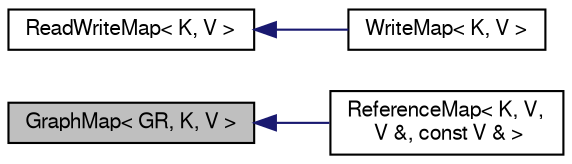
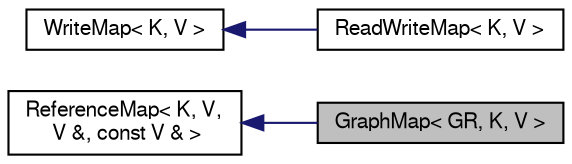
  digraph {
    rankdir=LR
    node [color=black fillcolor=white fontname=FreeSans fontsize=10 shape=record style=filled]
    edge [color=midnightblue dir=back fontname=FreeSans fontsize=10 labelfontname=FreeSans labelfontsize=10 style=solid]
    n1 [fillcolor=grey75 fontcolor=black height=0.2 label="GraphMap\< GR, K, V \>" width=0.4]
    n2 [height=0.2 label="ReferenceMap\< K, V,\l V &, const V & \>" width=0.4]
    n3 [height=0.2 label="ReadWriteMap\< K, V \>" width=0.4]
    n4 [height=0.2 label="WriteMap\< K, V \>" width=0.4]
-   n1 -> n2
-   n3 -> n4
+   n2 -> n1
+   n4 -> n3
  }
